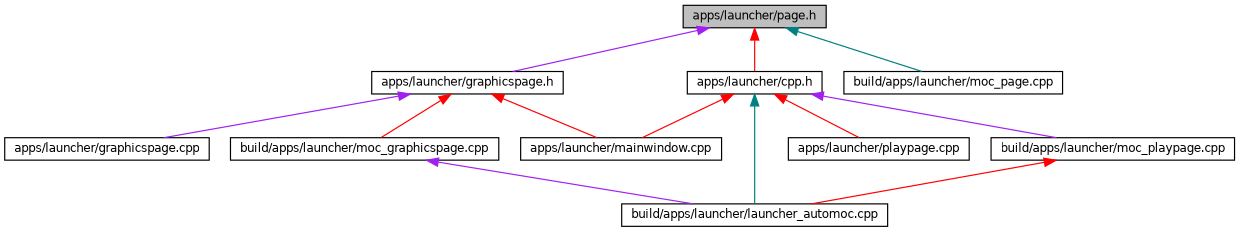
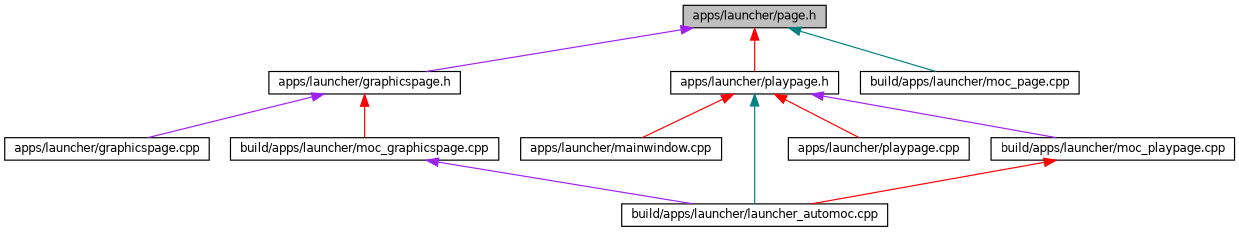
  digraph {
    node [color=black fillcolor=white fontname=Helvetica fontsize=10 shape=record style=filled]
    edge [color=red dir=back fontname=Helvetica fontsize=10 labelfontname=Helvetica labelfontsize=10 style=solid]
    n1 [fillcolor=grey75 fontcolor=black height=0.2 label="apps/launcher/page.h" width=0.4]
    n2 [height=0.2 label="apps/launcher/graphicspage.h" width=0.4]
-   n3 [height=0.2 label="apps/launcher/cpp.h" width=0.4]
+   n3 [height=0.2 label="apps/launcher/playpage.h" width=0.4]
    n4 [height=0.2 label="build/apps/launcher/moc_page.cpp" width=0.4]
    n5 [height=0.2 label="apps/launcher/graphicspage.cpp" width=0.4]
    n6 [height=0.2 label="apps/launcher/mainwindow.cpp" width=0.4]
    n7 [height=0.2 label="build/apps/launcher/moc_graphicspage.cpp" width=0.4]
    n8 [height=0.2 label="build/apps/launcher/launcher_automoc.cpp" width=0.4]
    n9 [height=0.2 label="apps/launcher/playpage.cpp" width=0.4]
    n10 [height=0.2 label="build/apps/launcher/moc_playpage.cpp" width=0.4]
    n1 -> n2 [color=purple]
    n1 -> n3
    n1 -> n4 [color=teal]
    n2 -> n5 [color=purple]
-   n2 -> n6
    n2 -> n7
    n3 -> n6
    n3 -> n8 [color=teal]
    n3 -> n9
    n3 -> n10 [color=purple]
    n7 -> n8 [color=purple]
    n10 -> n8
  }
